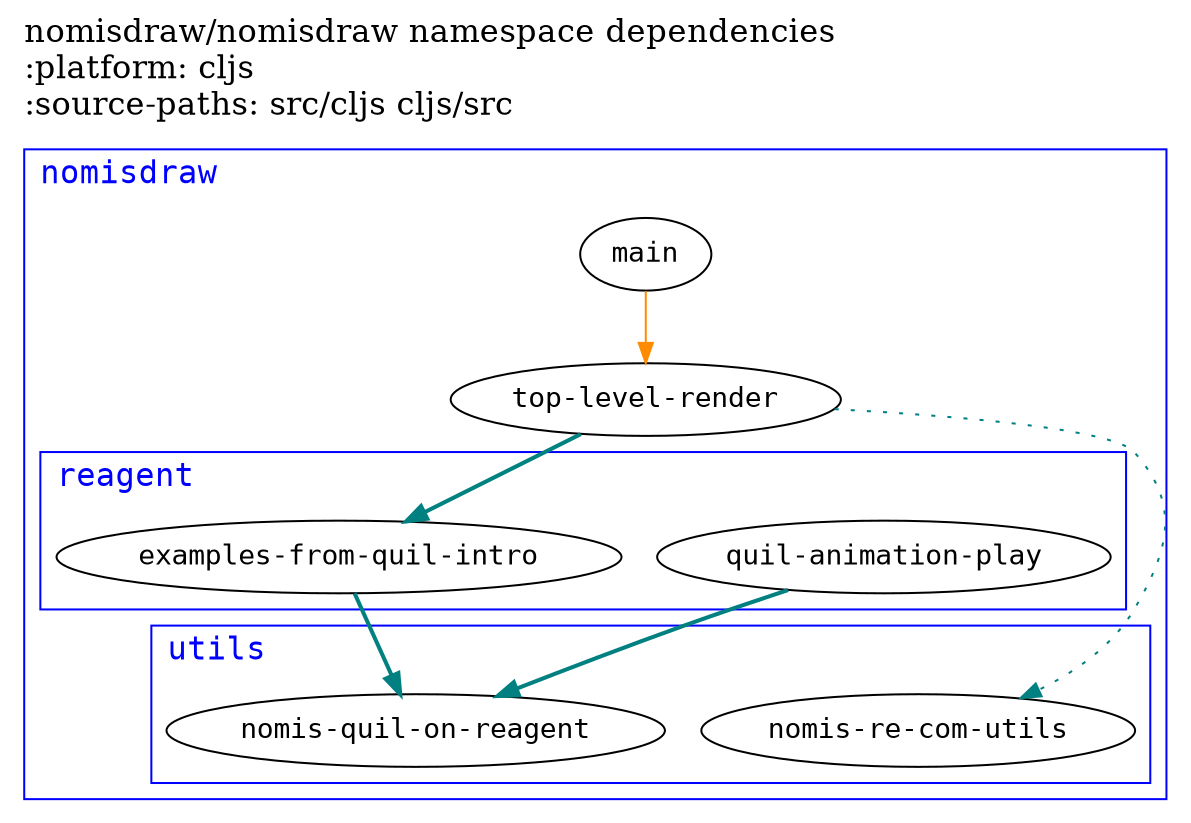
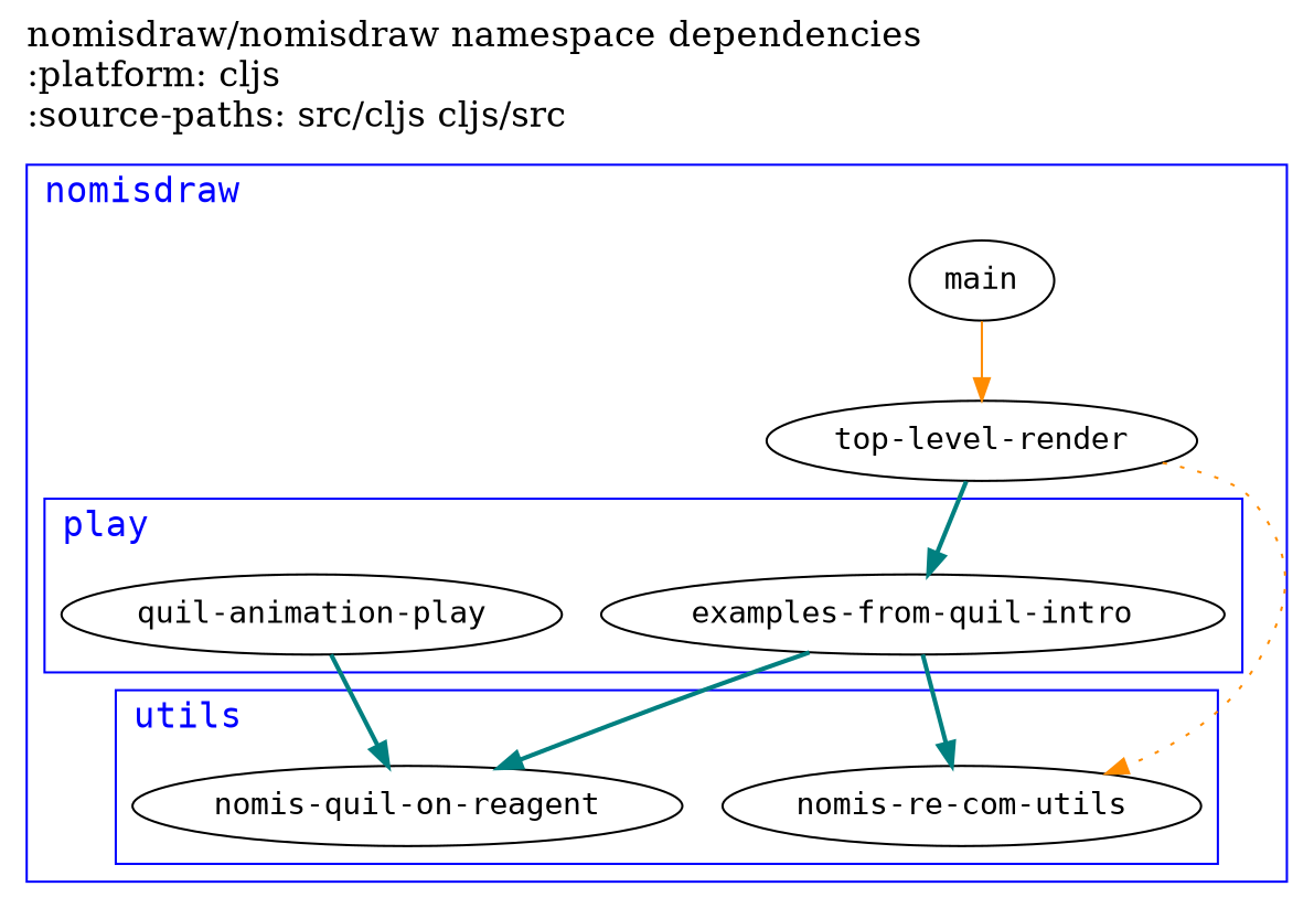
  digraph {
    fontsize=16.0
    label="nomisdraw/nomisdraw namespace dependencies\l:platform: cljs\l:source-paths: src/cljs cljs/src\l"
    labeljust=left
    labelloc=top
    rankdir=TP
    node [color=black fontcolor=black fontname=Monospace style=solid]
    edge [color=teal fontname=Monospace style=bold]
    n1 [label="quil-animation-play"]
    n2 [label="examples-from-quil-intro"]
    n3 [label="nomis-re-com-utils"]
    n4 [label="nomis-quil-on-reagent"]
    n5 [label=main]
    n6 [label="top-level-render"]
    subgraph cluster_1 {
      color=blue
      fontcolor=blue
      fontname=Monospace
      label=nomisdraw
      style=solid
      n5
      n6
      subgraph cluster_2 {
        color=blue
        fontcolor=blue
        fontname=Monospace
-       label=reagent
+       label=play
        style=solid
        n1
        n2
      }
      subgraph cluster_3 {
        color=blue
        fontcolor=blue
        fontname=Monospace
        label=utils
        style=solid
        n3
        n4
      }
    }
    n1 -> n4
+   n2 -> n3
    n2 -> n4
    n5 -> n6 [color=darkorange style=solid]
    n6 -> n2
-   n6 -> n3 [style=dotted]
+   n6 -> n3 [color=darkorange style=dotted]
  }
